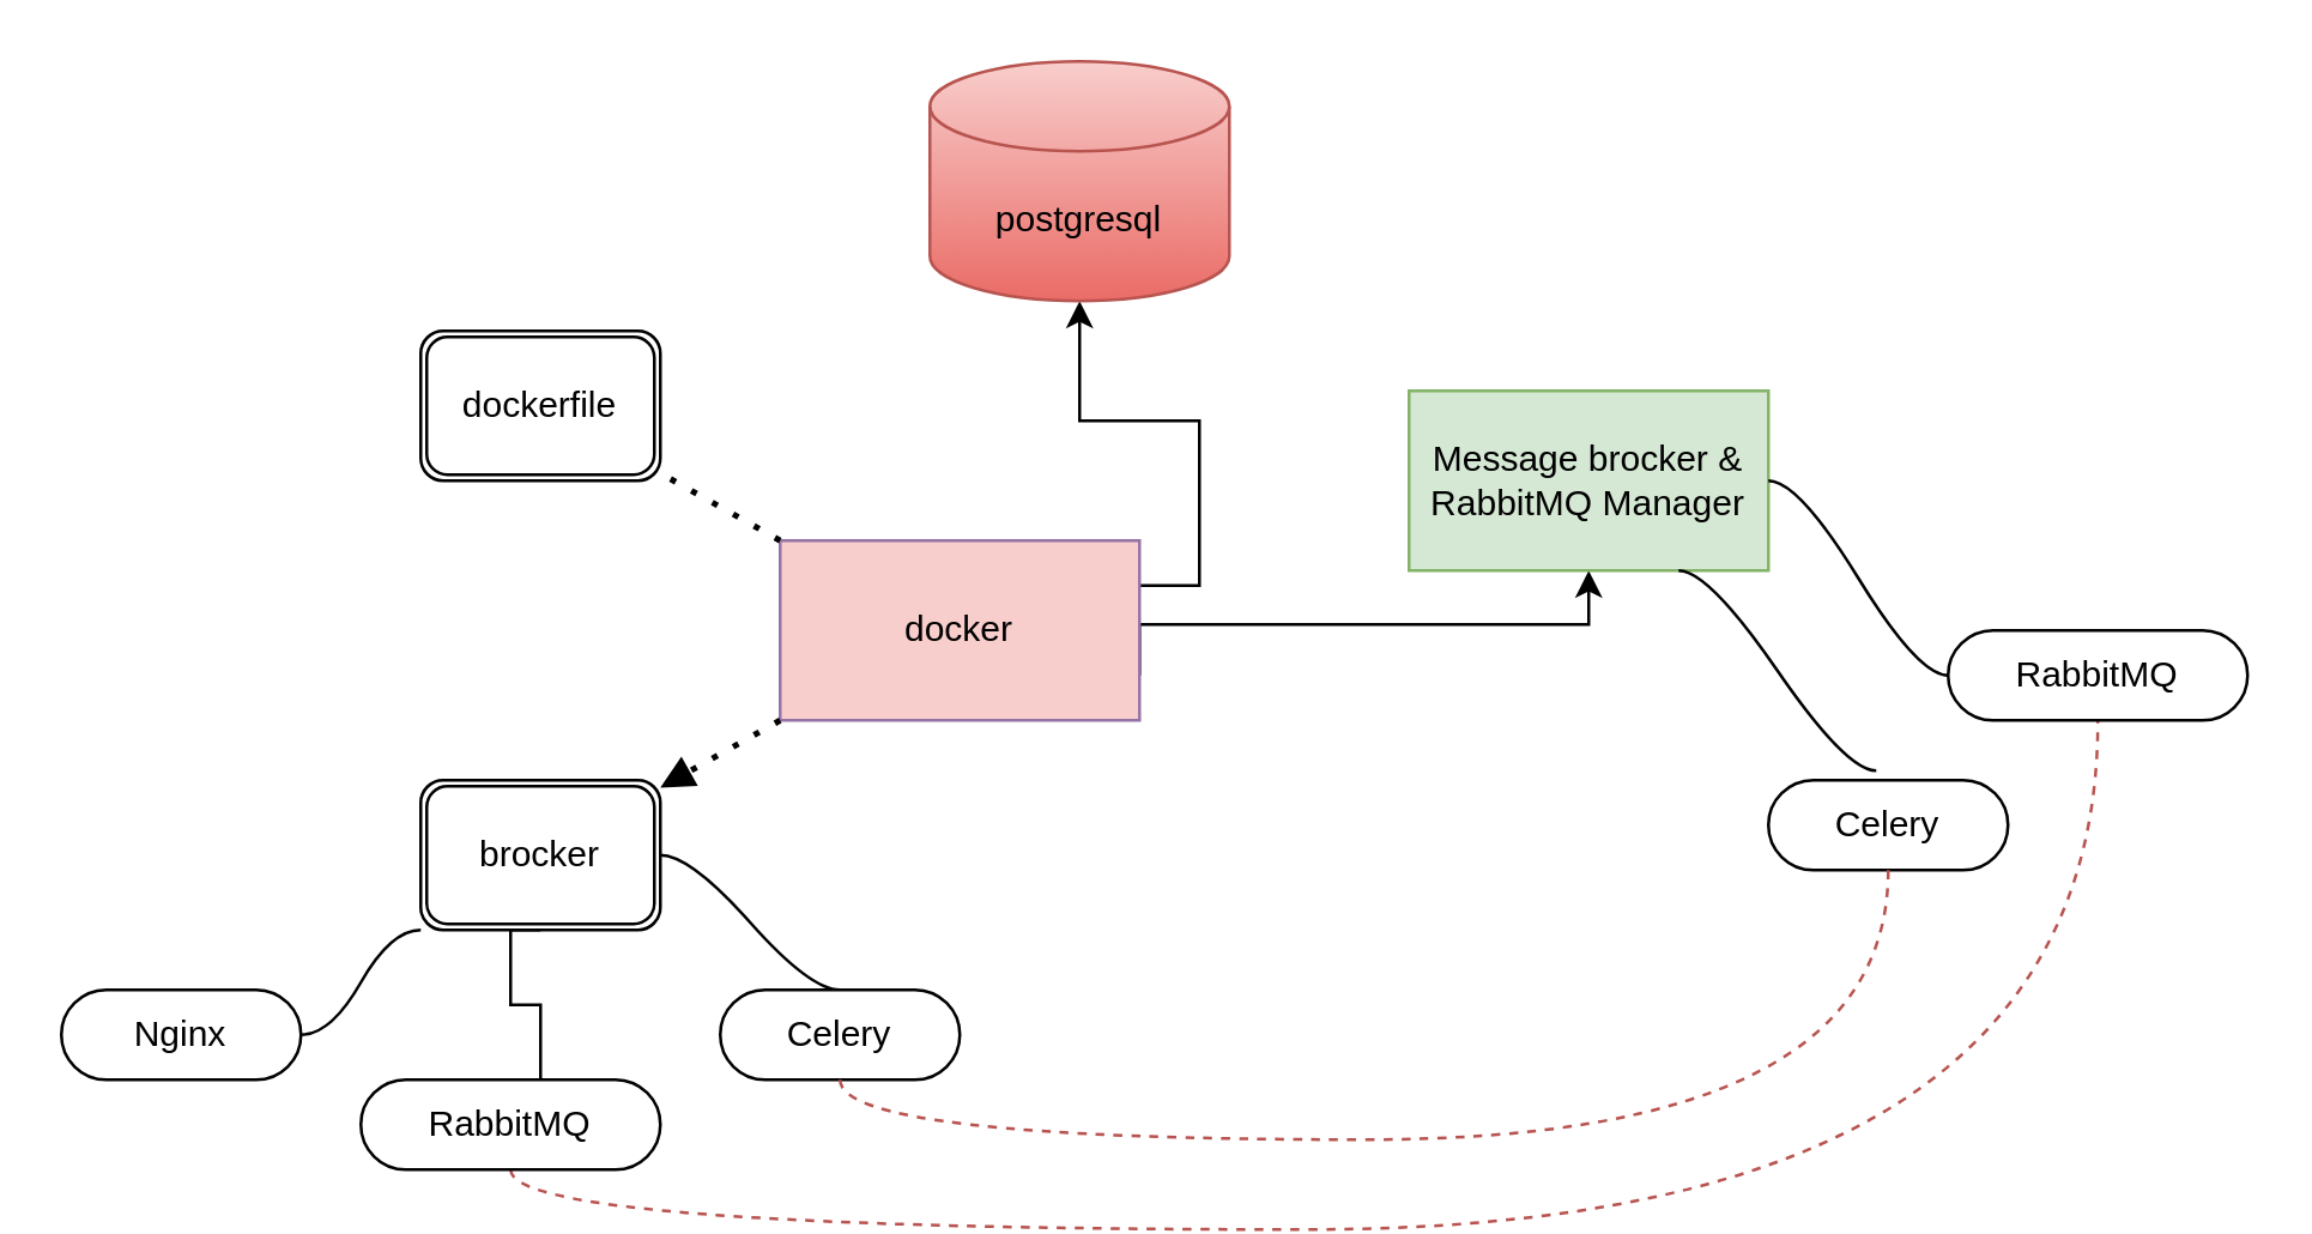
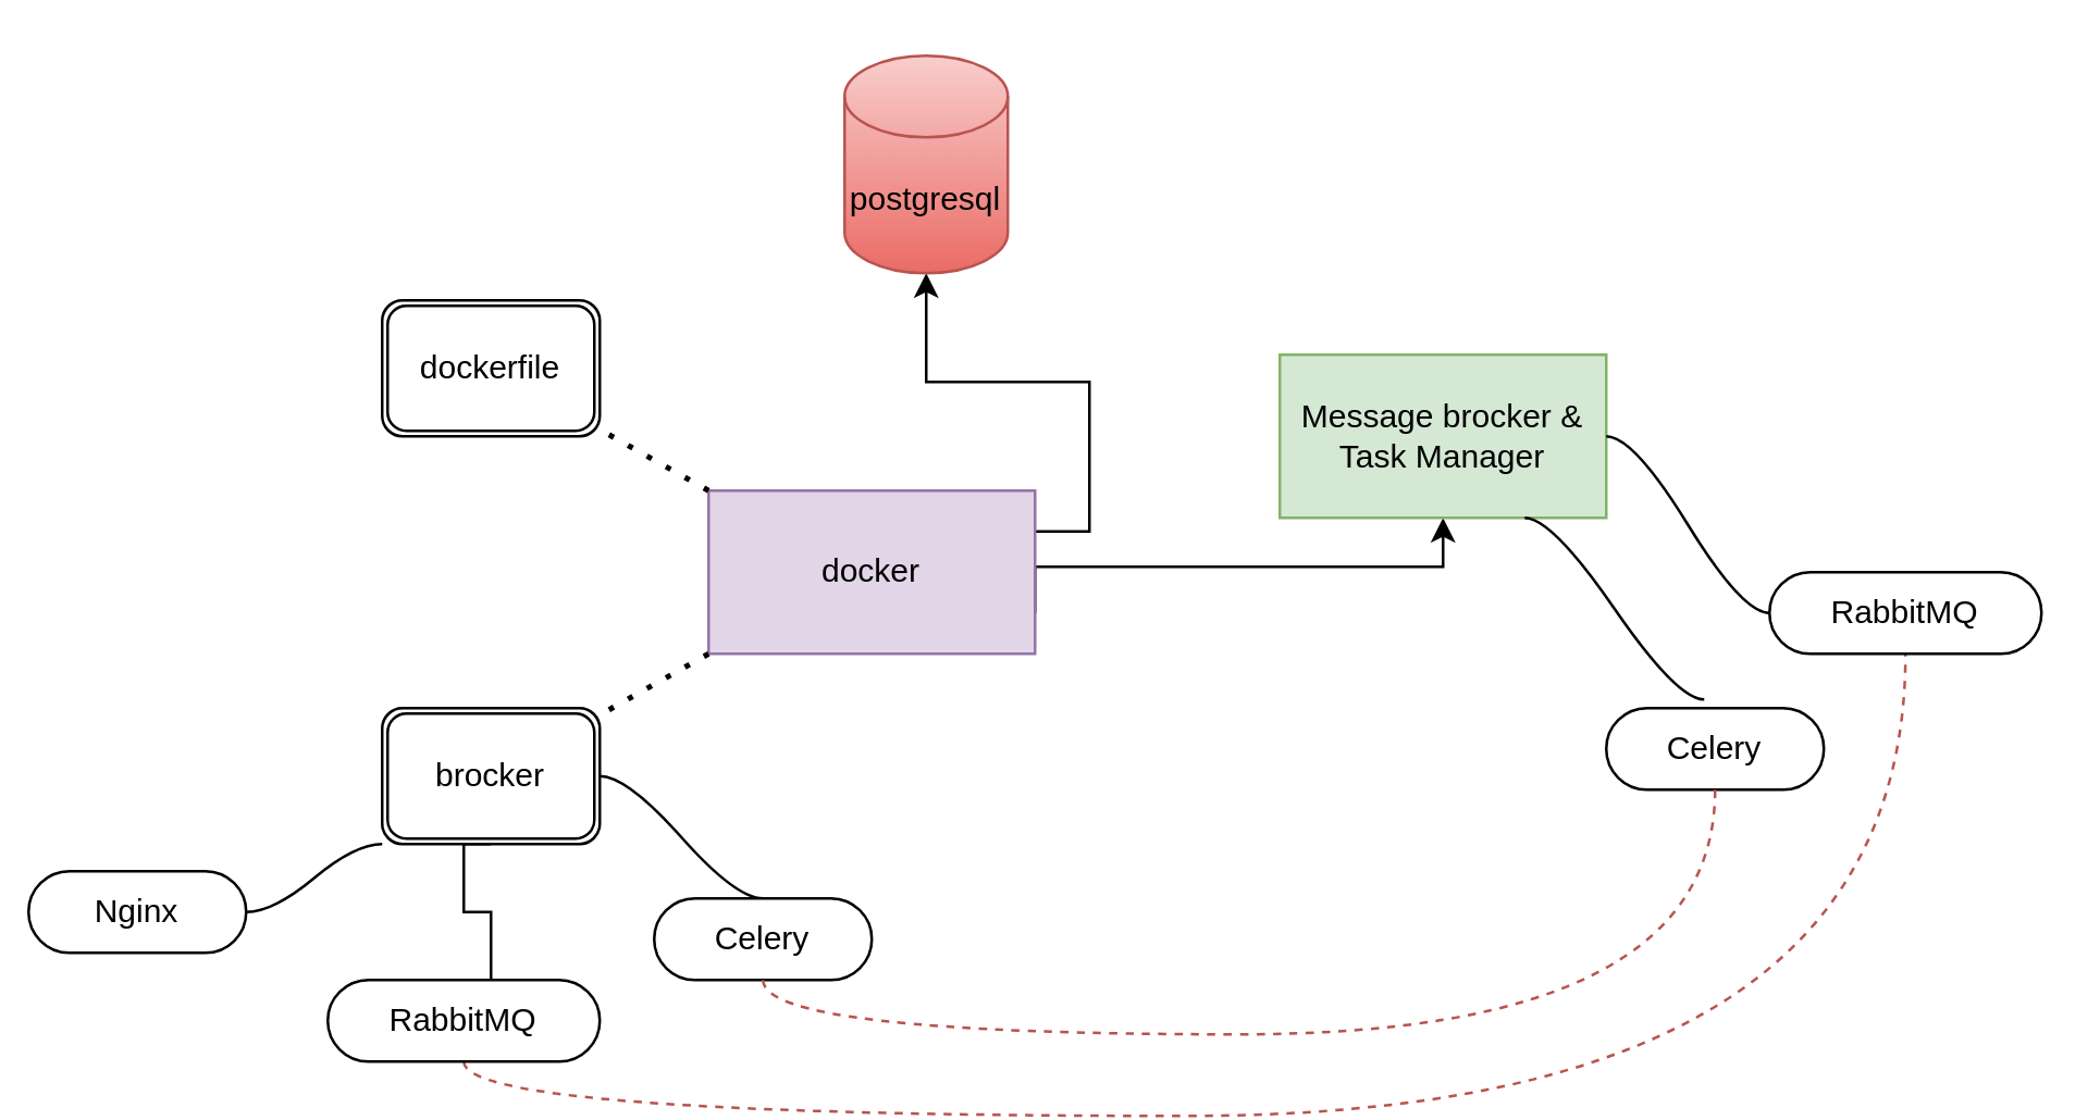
  <mxCell id="0" />
  <mxCell id="1" parent="0" />
  <mxCell id="2" style="edgeStyle=orthogonalEdgeStyle;rounded=0;orthogonalLoop=1;jettySize=auto;html=1;exitX=1;exitY=0.25;exitDx=0;exitDy=0;" edge="1" parent="1" source="4" target="10"><mxGeometry relative="1" as="geometry" /></mxCell>
  <mxCell id="3" style="edgeStyle=elbowEdgeStyle;rounded=0;orthogonalLoop=1;jettySize=auto;html=1;exitX=1;exitY=0.75;exitDx=0;exitDy=0;entryX=0.5;entryY=1;entryDx=0;entryDy=0;elbow=vertical;" edge="1" parent="1" source="4" target="11"><mxGeometry relative="1" as="geometry" /></mxCell>
- <mxCell id="4" value="docker" style="rounded=0;whiteSpace=wrap;html=1;fillColor=#f8cecc;strokeColor=#9673a6;" vertex="1" parent="1"><mxGeometry x="260" y="180" width="120" height="60" as="geometry" /></mxCell>
+ <mxCell id="4" value="docker" style="rounded=0;whiteSpace=wrap;html=1;fillColor=#e1d5e7;strokeColor=#9673a6;" vertex="1" parent="1"><mxGeometry x="260" y="180" width="120" height="60" as="geometry" /></mxCell>
  <mxCell id="5" style="edgeStyle=entityRelationEdgeStyle;rounded=0;orthogonalLoop=1;jettySize=auto;html=1;startArrow=none;endArrow=none;segment=10;curved=1;sourcePerimeterSpacing=0;targetPerimeterSpacing=0;exitX=1;exitY=0.5;exitDx=0;exitDy=0;entryX=0;entryY=1;entryDx=0;entryDy=0;" edge="1" parent="1" source="6" target="13"><mxGeometry relative="1" as="geometry" /></mxCell>
- <mxCell id="6" value="Nginx" style="whiteSpace=wrap;html=1;rounded=1;arcSize=50;align=center;verticalAlign=middle;strokeWidth=1;autosize=1;spacing=4;treeFolding=1;treeMoving=1;newEdgeStyle={&quot;edgeStyle&quot;:&quot;entityRelationEdgeStyle&quot;,&quot;startArrow&quot;:&quot;none&quot;,&quot;endArrow&quot;:&quot;none&quot;,&quot;segment&quot;:10,&quot;curved&quot;:1,&quot;sourcePerimeterSpacing&quot;:0,&quot;targetPerimeterSpacing&quot;:0};" vertex="1" parent="1"><mxGeometry x="20" y="330" width="80" height="30" as="geometry" /></mxCell>
+ <mxCell id="6" value="Nginx" style="whiteSpace=wrap;html=1;rounded=1;arcSize=50;align=center;verticalAlign=middle;strokeWidth=1;autosize=1;spacing=4;treeFolding=1;treeMoving=1;newEdgeStyle={&quot;edgeStyle&quot;:&quot;entityRelationEdgeStyle&quot;,&quot;startArrow&quot;:&quot;none&quot;,&quot;endArrow&quot;:&quot;none&quot;,&quot;segment&quot;:10,&quot;curved&quot;:1,&quot;sourcePerimeterSpacing&quot;:0,&quot;targetPerimeterSpacing&quot;:0};" vertex="1" parent="1"><mxGeometry x="10" y="320" width="80" height="30" as="geometry" /></mxCell>
  <mxCell id="7" style="edgeStyle=entityRelationEdgeStyle;rounded=0;orthogonalLoop=1;jettySize=auto;html=1;startArrow=none;endArrow=none;segment=10;sourcePerimeterSpacing=0;targetPerimeterSpacing=0;exitX=0.5;exitY=1;exitDx=0;exitDy=0;entryX=0.5;entryY=1;entryDx=0;entryDy=0;" edge="1" parent="1" source="9" target="13"><mxGeometry relative="1" as="geometry" /></mxCell>
  <mxCell id="8" style="edgeStyle=orthogonalEdgeStyle;rounded=0;orthogonalLoop=1;jettySize=auto;html=1;startArrow=none;endArrow=none;segment=10;curved=1;sourcePerimeterSpacing=0;targetPerimeterSpacing=0;exitX=0.5;exitY=0;exitDx=0;exitDy=0;entryX=0.5;entryY=1;entryDx=0;entryDy=0;fillColor=#f8cecc;strokeColor=#b85450;dashed=1;" edge="1" parent="1" source="9" target="17"><mxGeometry relative="1" as="geometry" /></mxCell>
  <mxCell id="9" value="RabbitMQ" style="whiteSpace=wrap;html=1;rounded=1;arcSize=50;align=center;verticalAlign=middle;strokeWidth=1;autosize=1;spacing=4;treeFolding=1;treeMoving=1;newEdgeStyle={&quot;edgeStyle&quot;:&quot;entityRelationEdgeStyle&quot;,&quot;startArrow&quot;:&quot;none&quot;,&quot;endArrow&quot;:&quot;none&quot;,&quot;segment&quot;:10,&quot;curved&quot;:1,&quot;sourcePerimeterSpacing&quot;:0,&quot;targetPerimeterSpacing&quot;:0};direction=west;" vertex="1" parent="1"><mxGeometry x="120" y="360" width="100" height="30" as="geometry" /></mxCell>
- <mxCell id="10" value="postgresql" style="shape=cylinder3;whiteSpace=wrap;html=1;boundedLbl=1;backgroundOutline=1;size=15;fillColor=#f8cecc;strokeColor=#b85450;gradientColor=#ea6b66;" vertex="1" parent="1"><mxGeometry x="310" y="20" width="100" height="80" as="geometry" /></mxCell>
- <mxCell id="11" value="Message brocker &amp;amp; RabbitMQ Manager" style="rounded=0;whiteSpace=wrap;html=1;fillColor=#d5e8d4;strokeColor=#82b366;" vertex="1" parent="1"><mxGeometry x="470" y="130" width="120" height="60" as="geometry" /></mxCell>
- <mxCell id="12" value="" style="endArrow=block;dashed=1;html=1;dashPattern=1 3;strokeWidth=2;rounded=0;exitX=0;exitY=1;exitDx=0;exitDy=0;" edge="1" parent="1" source="4" target="13"><mxGeometry width="50" height="50" relative="1" as="geometry"><mxPoint x="240" y="320" as="sourcePoint" /><mxPoint x="260" y="240" as="targetPoint" /></mxGeometry></mxCell>
+ <mxCell id="10" value="postgresql" style="shape=cylinder3;whiteSpace=wrap;html=1;boundedLbl=1;backgroundOutline=1;size=15;fillColor=#f8cecc;strokeColor=#b85450;gradientColor=#ea6b66;" vertex="1" parent="1"><mxGeometry x="310" y="20" width="60" height="80" as="geometry" /></mxCell>
+ <mxCell id="11" value="Message brocker &amp;amp; Task Manager" style="rounded=0;whiteSpace=wrap;html=1;fillColor=#d5e8d4;strokeColor=#82b366;" vertex="1" parent="1"><mxGeometry x="470" y="130" width="120" height="60" as="geometry" /></mxCell>
+ <mxCell id="12" value="" style="endArrow=none;dashed=1;html=1;dashPattern=1 3;strokeWidth=2;rounded=0;exitX=0;exitY=1;exitDx=0;exitDy=0;" edge="1" parent="1" source="4" target="13"><mxGeometry width="50" height="50" relative="1" as="geometry"><mxPoint x="240" y="320" as="sourcePoint" /><mxPoint x="260" y="240" as="targetPoint" /></mxGeometry></mxCell>
  <mxCell id="13" value="brocker" style="shape=ext;double=1;rounded=1;whiteSpace=wrap;html=1;" vertex="1" parent="1"><mxGeometry x="140" y="260" width="80" height="50" as="geometry" /></mxCell>
  <mxCell id="14" value="" style="endArrow=none;dashed=1;html=1;dashPattern=1 3;strokeWidth=2;rounded=0;exitX=0;exitY=0;exitDx=0;exitDy=0;" edge="1" target="15" parent="1" source="4"><mxGeometry width="50" height="50" relative="1" as="geometry"><mxPoint x="190" y="160" as="sourcePoint" /><mxPoint x="190" y="160" as="targetPoint" /></mxGeometry></mxCell>
  <mxCell id="15" value="dockerfile" style="shape=ext;double=1;rounded=1;whiteSpace=wrap;html=1;" vertex="1" parent="1"><mxGeometry x="140" y="110" width="80" height="50" as="geometry" /></mxCell>
  <mxCell id="16" style="edgeStyle=entityRelationEdgeStyle;rounded=0;orthogonalLoop=1;jettySize=auto;html=1;startArrow=none;endArrow=none;segment=10;curved=1;sourcePerimeterSpacing=0;targetPerimeterSpacing=0;exitX=0;exitY=0.5;exitDx=0;exitDy=0;" edge="1" parent="1" source="17" target="11"><mxGeometry relative="1" as="geometry" /></mxCell>
  <mxCell id="17" value="RabbitMQ" style="whiteSpace=wrap;html=1;rounded=1;arcSize=50;align=center;verticalAlign=middle;strokeWidth=1;autosize=1;spacing=4;treeFolding=1;treeMoving=1;newEdgeStyle={&quot;edgeStyle&quot;:&quot;entityRelationEdgeStyle&quot;,&quot;startArrow&quot;:&quot;none&quot;,&quot;endArrow&quot;:&quot;none&quot;,&quot;segment&quot;:10,&quot;curved&quot;:1,&quot;sourcePerimeterSpacing&quot;:0,&quot;targetPerimeterSpacing&quot;:0};" vertex="1" parent="1"><mxGeometry x="650" y="210" width="100" height="30" as="geometry" /></mxCell>
  <mxCell id="18" style="edgeStyle=entityRelationEdgeStyle;rounded=0;orthogonalLoop=1;jettySize=auto;html=1;startArrow=none;endArrow=none;segment=10;curved=1;sourcePerimeterSpacing=0;targetPerimeterSpacing=0;exitX=0.5;exitY=0;exitDx=0;exitDy=0;" edge="1" parent="1" source="19" target="13"><mxGeometry relative="1" as="geometry" /></mxCell>
  <mxCell id="19" value="Celery" style="whiteSpace=wrap;html=1;rounded=1;arcSize=50;align=center;verticalAlign=middle;strokeWidth=1;autosize=1;spacing=4;treeFolding=1;treeMoving=1;newEdgeStyle={&quot;edgeStyle&quot;:&quot;entityRelationEdgeStyle&quot;,&quot;startArrow&quot;:&quot;none&quot;,&quot;endArrow&quot;:&quot;none&quot;,&quot;segment&quot;:10,&quot;curved&quot;:1,&quot;sourcePerimeterSpacing&quot;:0,&quot;targetPerimeterSpacing&quot;:0};" vertex="1" parent="1"><mxGeometry x="240" y="330" width="80" height="30" as="geometry" /></mxCell>
  <mxCell id="20" style="edgeStyle=entityRelationEdgeStyle;rounded=0;orthogonalLoop=1;jettySize=auto;html=1;startArrow=none;endArrow=none;segment=10;curved=1;sourcePerimeterSpacing=0;targetPerimeterSpacing=0;exitX=0.45;exitY=-0.106;exitDx=0;exitDy=0;entryX=0.75;entryY=1;entryDx=0;entryDy=0;exitPerimeter=0;" edge="1" source="21" parent="1" target="11"><mxGeometry relative="1" as="geometry"><mxPoint x="510" y="210" as="targetPoint" /><Array as="points"><mxPoint x="570" y="200" /></Array></mxGeometry></mxCell>
  <mxCell id="21" value="Celery" style="whiteSpace=wrap;html=1;rounded=1;arcSize=50;align=center;verticalAlign=middle;strokeWidth=1;autosize=1;spacing=4;treeFolding=1;treeMoving=1;newEdgeStyle={&quot;edgeStyle&quot;:&quot;entityRelationEdgeStyle&quot;,&quot;startArrow&quot;:&quot;none&quot;,&quot;endArrow&quot;:&quot;none&quot;,&quot;segment&quot;:10,&quot;curved&quot;:1,&quot;sourcePerimeterSpacing&quot;:0,&quot;targetPerimeterSpacing&quot;:0};" vertex="1" parent="1"><mxGeometry x="590" y="260" width="80" height="30" as="geometry" /></mxCell>
  <mxCell id="22" style="edgeStyle=orthogonalEdgeStyle;rounded=0;orthogonalLoop=1;jettySize=auto;html=1;startArrow=none;endArrow=none;segment=10;curved=1;sourcePerimeterSpacing=0;targetPerimeterSpacing=0;exitX=0.5;exitY=1;exitDx=0;exitDy=0;entryX=0.5;entryY=1;entryDx=0;entryDy=0;fillColor=#f8cecc;strokeColor=#b85450;dashed=1;" edge="1" parent="1" source="19" target="21"><mxGeometry relative="1" as="geometry"><mxPoint x="320" y="349.75" as="sourcePoint" /><mxPoint x="850" y="199.75" as="targetPoint" /></mxGeometry></mxCell>
